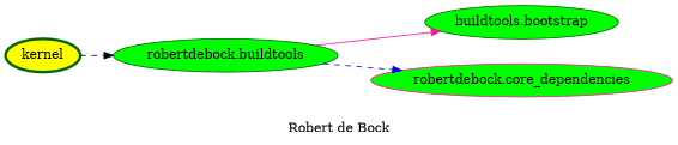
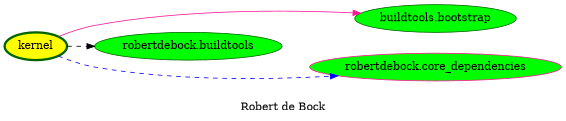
  digraph {
    label="Robert de Bock"
    rankdir=LR
    node [color=darkgreen fillcolor=green style=filled]
    edge [style=dashed]
    kernel [fillcolor=yellow penwidth=3]
    n2 [label="buildtools.bootstrap"]
    "robertdebock.buildtools"
    "robertdebock.core_dependencies" [color=deeppink]
-   "robertdebock.buildtools" -> n2 [color=deeppink style=solid]
+   kernel -> n2 [color=deeppink style=solid]
    kernel -> "robertdebock.buildtools" [color=black]
-   "robertdebock.buildtools" -> "robertdebock.core_dependencies" [color=blue]
+   kernel -> "robertdebock.core_dependencies" [color=blue]
  }
